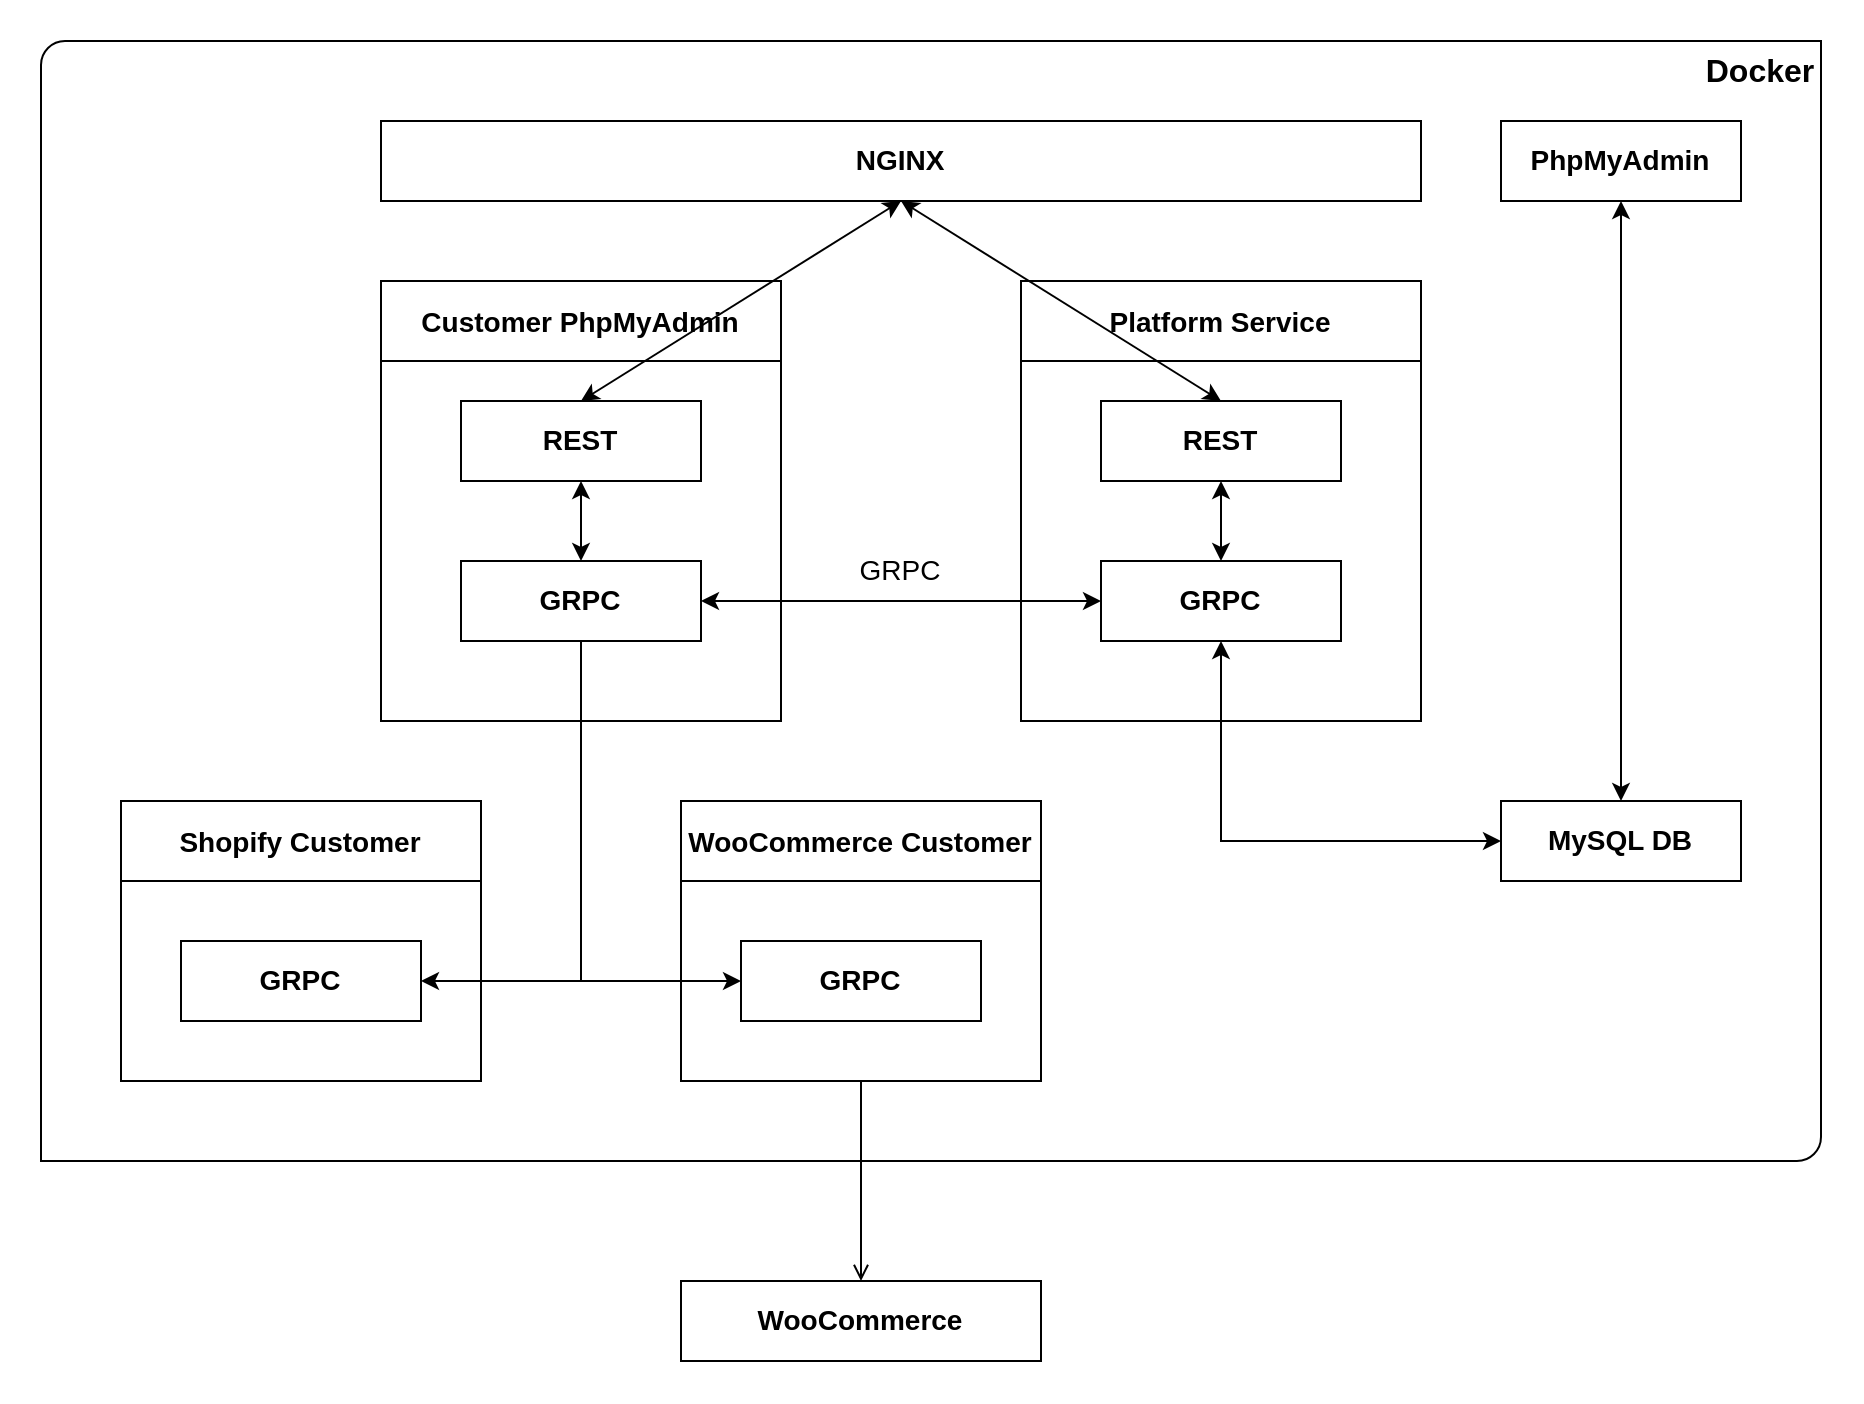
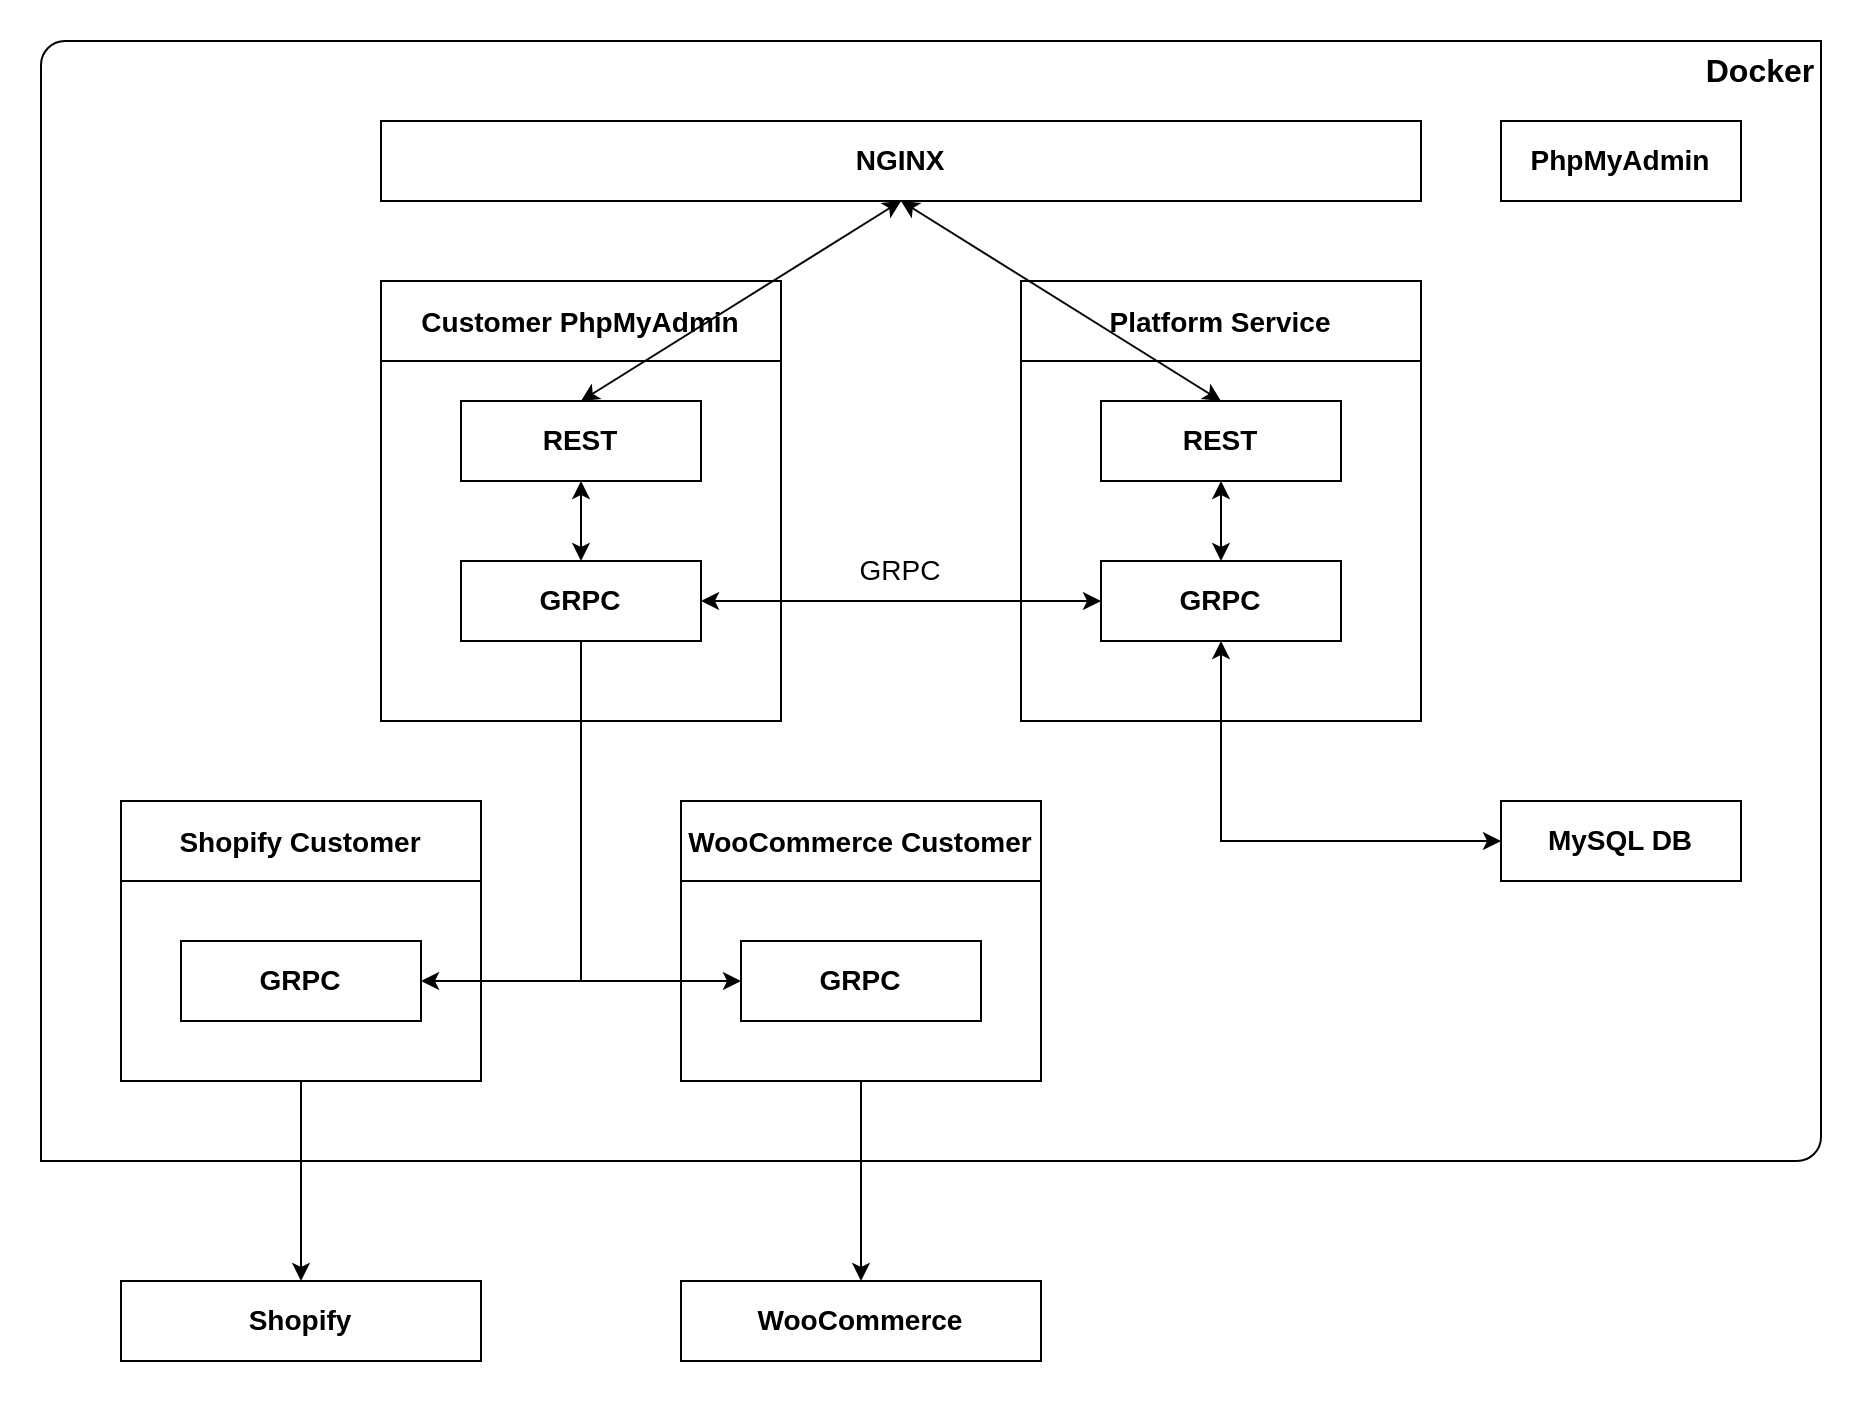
  <mxCell id="0" />
  <mxCell id="1" parent="0" />
  <mxCell id="2" value="" style="verticalLabelPosition=bottom;verticalAlign=top;html=1;shape=mxgraph.basic.diag_round_rect;dx=6;" parent="1" vertex="1"><mxGeometry x="20" y="20" width="890" height="560" as="geometry" /></mxCell>
  <mxCell id="3" value="NGINX" style="rounded=0;whiteSpace=wrap;html=1;fontSize=14;fontStyle=1;strokeWidth=1;" parent="1" vertex="1"><mxGeometry x="190" y="60" width="520" height="40" as="geometry" /></mxCell>
  <mxCell id="4" value="PhpMyAdmin" style="rounded=0;whiteSpace=wrap;html=1;fontSize=14;fontStyle=1;strokeWidth=1;" parent="1" vertex="1"><mxGeometry x="750" y="60" width="120" height="40" as="geometry" /></mxCell>
  <mxCell id="5" value="MySQL DB" style="rounded=0;whiteSpace=wrap;html=1;fontSize=14;fontStyle=1;strokeWidth=1;" parent="1" vertex="1"><mxGeometry x="750" y="400" width="120" height="40" as="geometry" /></mxCell>
  <mxCell id="6" value="Docker" style="text;html=1;strokeColor=none;fillColor=none;align=center;verticalAlign=middle;whiteSpace=wrap;rounded=0;fontSize=16;fontStyle=1" parent="1" vertex="1"><mxGeometry x="850" y="20" width="60" height="30" as="geometry" /></mxCell>
  <mxCell id="7" value="Customer PhpMyAdmin" style="swimlane;fontSize=14;startSize=40;strokeWidth=1;" parent="1" vertex="1"><mxGeometry x="190" y="140" width="200" height="220" as="geometry" /></mxCell>
  <mxCell id="8" value="REST" style="rounded=0;whiteSpace=wrap;html=1;fontSize=14;fontStyle=1;strokeWidth=1;" parent="7" vertex="1"><mxGeometry x="40" y="60" width="120" height="40" as="geometry" /></mxCell>
  <mxCell id="9" value="GRPC" style="rounded=0;whiteSpace=wrap;html=1;fontSize=14;fontStyle=1;strokeWidth=1;" parent="7" vertex="1"><mxGeometry x="40" y="140" width="120" height="40" as="geometry" /></mxCell>
  <mxCell id="10" value="" style="endArrow=classic;startArrow=classic;html=1;rounded=0;fontSize=14;strokeWidth=1;entryX=0.5;entryY=1;entryDx=0;entryDy=0;exitX=0.5;exitY=0;exitDx=0;exitDy=0;" parent="7" source="9" target="8" edge="1"><mxGeometry width="50" height="50" relative="1" as="geometry"><mxPoint x="230" y="230" as="sourcePoint" /><mxPoint x="280" y="180" as="targetPoint" /></mxGeometry></mxCell>
  <mxCell id="11" value="Platform Service" style="swimlane;fontSize=14;startSize=40;align=center;strokeWidth=1;" parent="1" vertex="1"><mxGeometry x="510" y="140" width="200" height="220" as="geometry" /></mxCell>
  <mxCell id="12" value="GRPC" style="rounded=0;whiteSpace=wrap;html=1;fontSize=14;fontStyle=1;strokeWidth=1;" parent="11" vertex="1"><mxGeometry x="40" y="140" width="120" height="40" as="geometry" /></mxCell>
  <mxCell id="13" value="REST" style="rounded=0;whiteSpace=wrap;html=1;fontSize=14;fontStyle=1;strokeWidth=1;" parent="11" vertex="1"><mxGeometry x="40" y="60" width="120" height="40" as="geometry" /></mxCell>
  <mxCell id="14" value="" style="endArrow=classic;startArrow=classic;html=1;rounded=0;fontSize=14;strokeWidth=1;entryX=0.5;entryY=1;entryDx=0;entryDy=0;exitX=0.5;exitY=0;exitDx=0;exitDy=0;" parent="11" source="12" target="13" edge="1"><mxGeometry width="50" height="50" relative="1" as="geometry"><mxPoint x="-80" y="220" as="sourcePoint" /><mxPoint x="-30" y="170" as="targetPoint" /></mxGeometry></mxCell>
  <mxCell id="15" value="" style="endArrow=classic;startArrow=classic;html=1;rounded=0;fontSize=14;entryX=0;entryY=0.5;entryDx=0;entryDy=0;exitX=1;exitY=0.5;exitDx=0;exitDy=0;strokeWidth=1;" parent="1" source="9" target="12" edge="1"><mxGeometry width="50" height="50" relative="1" as="geometry"><mxPoint x="420" y="390" as="sourcePoint" /><mxPoint x="470" y="340" as="targetPoint" /></mxGeometry></mxCell>
  <mxCell id="16" value="GRPC" style="text;html=1;strokeColor=none;fillColor=none;align=center;verticalAlign=middle;whiteSpace=wrap;rounded=0;fontSize=14;strokeWidth=1;" parent="1" vertex="1"><mxGeometry x="420" y="270" width="60" height="30" as="geometry" /></mxCell>
  <mxCell id="17" value="" style="endArrow=classic;startArrow=classic;html=1;rounded=0;fontSize=14;strokeWidth=1;entryX=0.5;entryY=1;entryDx=0;entryDy=0;exitX=0;exitY=0.5;exitDx=0;exitDy=0;" parent="1" source="5" target="12" edge="1"><mxGeometry width="50" height="50" relative="1" as="geometry"><mxPoint x="299.875" y="410" as="sourcePoint" /><mxPoint x="300" y="330" as="targetPoint" /><Array as="points"><mxPoint x="610" y="420" /></Array></mxGeometry></mxCell>
  <mxCell id="18" value="" style="endArrow=classic;startArrow=classic;html=1;rounded=0;fontSize=14;strokeWidth=1;exitX=0.5;exitY=1;exitDx=0;exitDy=0;entryX=0.5;entryY=0;entryDx=0;entryDy=0;" parent="1" source="3" target="13" edge="1"><mxGeometry width="50" height="50" relative="1" as="geometry"><mxPoint x="619.967" y="409.16" as="sourcePoint" /><mxPoint x="611" y="160" as="targetPoint" /></mxGeometry></mxCell>
  <mxCell id="19" value="" style="endArrow=classic;startArrow=classic;html=1;rounded=0;fontSize=14;strokeWidth=1;entryX=0.5;entryY=1;entryDx=0;entryDy=0;exitX=0.5;exitY=0;exitDx=0;exitDy=0;" parent="1" source="8" target="3" edge="1"><mxGeometry width="50" height="50" relative="1" as="geometry"><mxPoint x="380" y="180" as="sourcePoint" /><mxPoint x="430" y="130" as="targetPoint" /></mxGeometry></mxCell>
- <mxCell id="20" value="" style="endArrow=classic;startArrow=classic;html=1;rounded=0;fontSize=14;strokeWidth=1;entryX=0.5;entryY=1;entryDx=0;entryDy=0;exitX=0.5;exitY=0;exitDx=0;exitDy=0;" parent="1" source="5" target="4" edge="1"><mxGeometry width="50" height="50" relative="1" as="geometry"><mxPoint x="760" y="250" as="sourcePoint" /><mxPoint x="810" y="200" as="targetPoint" /></mxGeometry></mxCell>
- <mxCell id="21" style="edgeStyle=orthogonalEdgeStyle;rounded=0;orthogonalLoop=1;jettySize=auto;html=1;exitX=0.5;exitY=1;exitDx=0;exitDy=0;entryX=0.5;entryY=0;entryDx=0;entryDy=0;endArrow=open;" edge="1" parent="1" source="22" target="29"><mxGeometry relative="1" as="geometry" /></mxCell>
+ <mxCell id="21" style="edgeStyle=orthogonalEdgeStyle;rounded=0;orthogonalLoop=1;jettySize=auto;html=1;exitX=0.5;exitY=1;exitDx=0;exitDy=0;entryX=0.5;entryY=0;entryDx=0;entryDy=0;" edge="1" parent="1" source="22" target="29"><mxGeometry relative="1" as="geometry" /></mxCell>
  <mxCell id="22" value="WooCommerce Customer" style="swimlane;fontSize=14;startSize=40;strokeWidth=1;" vertex="1" parent="1"><mxGeometry x="340" y="400" width="180" height="140" as="geometry" /></mxCell>
  <mxCell id="23" value="GRPC" style="rounded=0;whiteSpace=wrap;html=1;fontSize=14;fontStyle=1;strokeWidth=1;" vertex="1" parent="22"><mxGeometry x="30" y="70" width="120" height="40" as="geometry" /></mxCell>
+ <mxCell id="24" style="edgeStyle=orthogonalEdgeStyle;rounded=0;orthogonalLoop=1;jettySize=auto;html=1;exitX=0.5;exitY=1;exitDx=0;exitDy=0;entryX=0.5;entryY=0;entryDx=0;entryDy=0;" edge="1" parent="1" source="25" target="30"><mxGeometry relative="1" as="geometry" /></mxCell>
  <mxCell id="25" value="Shopify Customer" style="swimlane;fontSize=14;startSize=40;strokeWidth=1;" vertex="1" parent="1"><mxGeometry x="60" y="400" width="180" height="140" as="geometry" /></mxCell>
  <mxCell id="26" value="GRPC" style="rounded=0;whiteSpace=wrap;html=1;fontSize=14;fontStyle=1;strokeWidth=1;" vertex="1" parent="25"><mxGeometry x="30" y="70" width="120" height="40" as="geometry" /></mxCell>
  <mxCell id="27" style="edgeStyle=orthogonalEdgeStyle;rounded=0;orthogonalLoop=1;jettySize=auto;html=1;exitX=0.5;exitY=1;exitDx=0;exitDy=0;entryX=1;entryY=0.5;entryDx=0;entryDy=0;" edge="1" parent="1" source="9" target="26"><mxGeometry relative="1" as="geometry" /></mxCell>
  <mxCell id="28" style="edgeStyle=orthogonalEdgeStyle;rounded=0;orthogonalLoop=1;jettySize=auto;html=1;exitX=0.5;exitY=1;exitDx=0;exitDy=0;entryX=0;entryY=0.5;entryDx=0;entryDy=0;" edge="1" parent="1" source="9" target="23"><mxGeometry relative="1" as="geometry" /></mxCell>
  <mxCell id="29" value="WooCommerce" style="rounded=0;whiteSpace=wrap;html=1;fontSize=14;fontStyle=1;strokeWidth=1;" vertex="1" parent="1"><mxGeometry x="340" y="640" width="180" height="40" as="geometry" /></mxCell>
+ <mxCell id="30" value="Shopify" style="rounded=0;whiteSpace=wrap;html=1;fontSize=14;fontStyle=1;strokeWidth=1;" vertex="1" parent="1"><mxGeometry x="60" y="640" width="180" height="40" as="geometry" /></mxCell>
